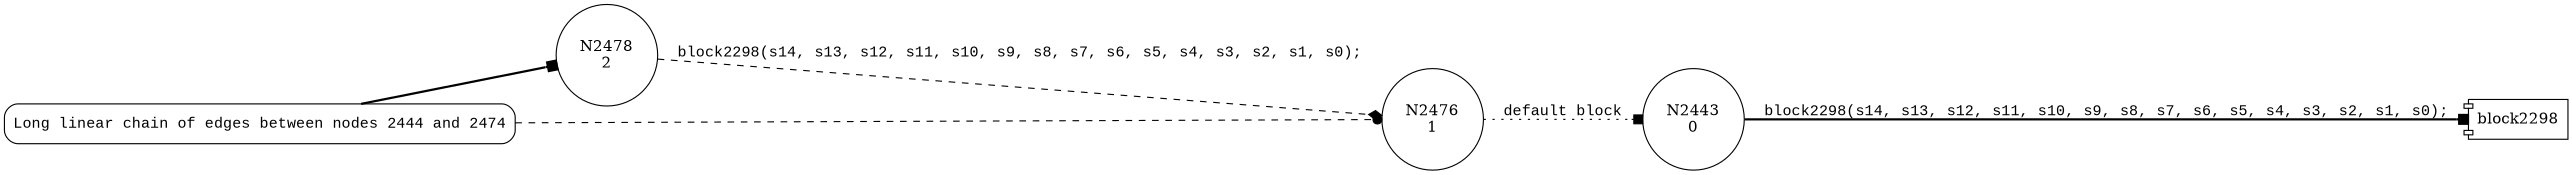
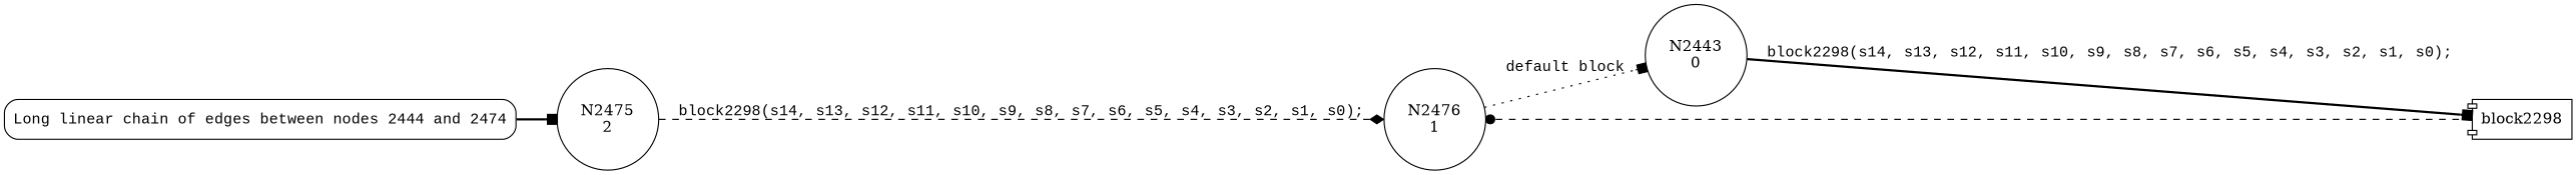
  digraph {
    rankdir=LR
    node [shape=circle]
    edge [arrowhead=box fontname="Courier New" style=dashed]
-   n1 [label="N2478\n2"]
+   n1 [label="N2475\n2"]
    n2 [label="N2476\n1"]
    n3 [label="N2443\n0"]
    n4 [label=block2298 shape=component]
    n5 [fillcolor=white fontname="Courier New" label="Long linear chain of edges between nodes 2444 and 2474" penwidth=1 shape=Mrecord style="filled,bold"]
    n1 -> n2 [arrowhead=diamond label="block2298(s14, s13, s12, s11, s10, s9, s8, s7, s6, s5, s4, s3, s2, s1, s0);"]
    n2 -> n3 [label="default block" style=dotted]
    n3 -> n4 [label="block2298(s14, s13, s12, s11, s10, s9, s8, s7, s6, s5, s4, s3, s2, s1, s0);" style=bold]
-   n5 -> n2 [arrowhead=dot]
+   n4 -> n2 [arrowhead=dot]
    n5 -> n1 [style=bold fontname=""]
  }
